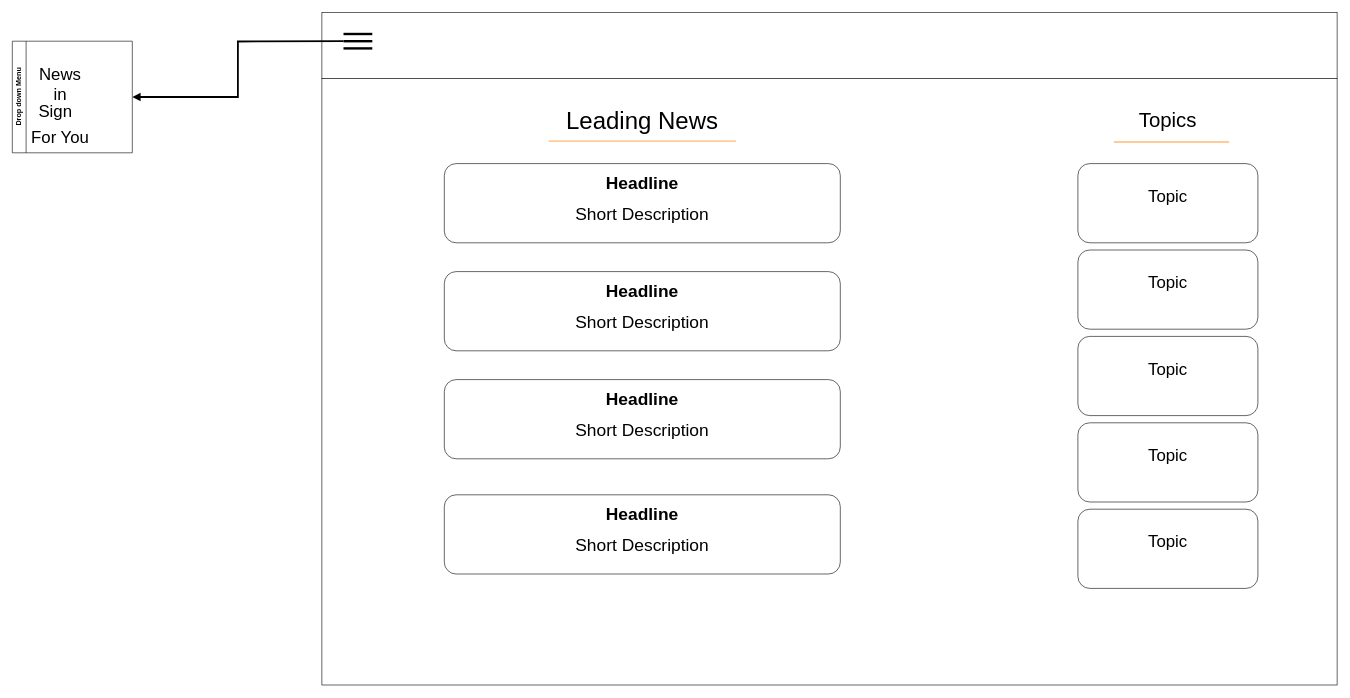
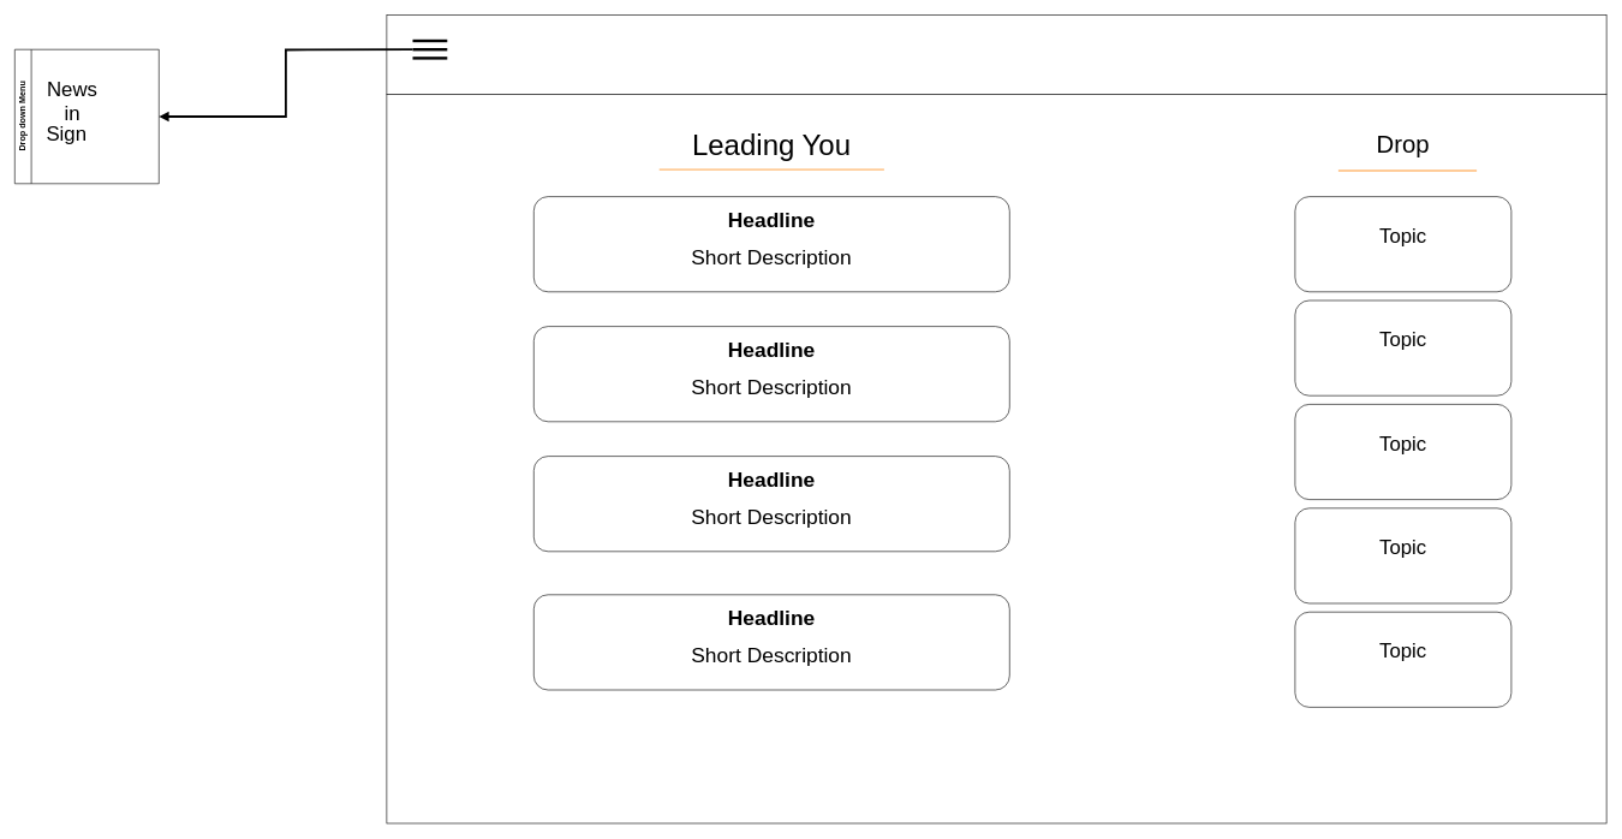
  <mxCell id="0" />
  <mxCell id="1" parent="0" />
  <mxCell id="2" value="" style="rounded=0;whiteSpace=wrap;html=1;" vertex="1" parent="1"><mxGeometry width="1692" height="110" as="geometry" x="536" y="20" /></mxCell>
  <mxCell id="3" value="" style="rounded=0;whiteSpace=wrap;html=1;" vertex="1" parent="1"><mxGeometry y="130" width="1692" height="1011" as="geometry" x="536" /></mxCell>
  <mxCell id="4" value="" style="endArrow=none;html=1;rounded=0;strokeWidth=4;" edge="1" parent="1"><mxGeometry width="50" height="50" relative="1" as="geometry"><mxPoint x="620" y="80" as="sourcePoint" /><mxPoint x="572" y="80" as="targetPoint" /><Array as="points"><mxPoint x="596" y="80" /></Array></mxGeometry></mxCell>
  <mxCell id="5" value="" style="endArrow=none;html=1;rounded=0;strokeWidth=4;" edge="1" parent="1"><mxGeometry width="50" height="50" relative="1" as="geometry"><mxPoint x="620" y="56" as="sourcePoint" /><mxPoint x="572" y="56" as="targetPoint" /><Array as="points" /></mxGeometry></mxCell>
  <mxCell id="6" value="" style="endArrow=none;html=1;rounded=0;strokeWidth=4;" edge="1" parent="1"><mxGeometry width="50" height="50" relative="1" as="geometry"><mxPoint x="620" y="68" as="sourcePoint" /><mxPoint x="572" y="68" as="targetPoint" /><Array as="points" /></mxGeometry></mxCell>
  <mxCell id="7" value="Drop down Menu" style="swimlane;horizontal=0;whiteSpace=wrap;html=1;" vertex="1" parent="1"><mxGeometry x="20" y="68" width="200" height="186" as="geometry" /></mxCell>
  <mxCell id="8" value="&lt;font style=&quot;font-size: 28px;&quot;&gt;Sign&lt;/font&gt;" style="text;html=1;align=center;verticalAlign=middle;whiteSpace=wrap;rounded=0;" vertex="1" parent="7"><mxGeometry x="24" y="94" width="96" height="44" as="geometry" /></mxCell>
- <mxCell id="9" value="&lt;font style=&quot;font-size: 28px;&quot;&gt;For You&lt;/font&gt;" style="text;html=1;align=center;verticalAlign=middle;whiteSpace=wrap;rounded=0;" vertex="1" parent="7"><mxGeometry x="24" y="138" width="112" height="44" as="geometry" /></mxCell>
  <mxCell id="10" value="&lt;font style=&quot;font-size: 28px;&quot;&gt;News in&lt;/font&gt;" style="text;html=1;align=center;verticalAlign=middle;whiteSpace=wrap;rounded=0;" vertex="1" parent="7"><mxGeometry x="32" y="50" width="96" height="44" as="geometry" /></mxCell>
  <mxCell id="11" value="" style="rounded=1;whiteSpace=wrap;html=1;" vertex="1" parent="1"><mxGeometry x="740" y="272" width="660" height="132" as="geometry" /></mxCell>
  <mxCell id="12" value="&lt;h1 align=&quot;center&quot; style=&quot;margin-top: 0px;&quot;&gt;&lt;font style=&quot;font-size: 29px;&quot;&gt;Headline&lt;/font&gt;&lt;/h1&gt;&lt;p align=&quot;center&quot;&gt;&lt;font style=&quot;font-size: 29px;&quot;&gt;&lt;font&gt;Short Description&lt;/font&gt;&lt;font&gt;&lt;br&gt;&lt;/font&gt;&lt;/font&gt;&lt;/p&gt;" style="text;html=1;whiteSpace=wrap;overflow=hidden;rounded=0;align=center;" vertex="1" parent="1"><mxGeometry x="836" y="281" width="468" height="114" as="geometry" /></mxCell>
  <mxCell id="13" value="" style="rounded=1;whiteSpace=wrap;html=1;" vertex="1" parent="1"><mxGeometry x="740" y="452" width="660" height="132" as="geometry" /></mxCell>
  <mxCell id="14" value="&lt;h1 align=&quot;center&quot; style=&quot;margin-top: 0px;&quot;&gt;&lt;font style=&quot;font-size: 29px;&quot;&gt;Headline&lt;/font&gt;&lt;/h1&gt;&lt;p align=&quot;center&quot;&gt;&lt;font style=&quot;font-size: 29px;&quot;&gt;&lt;font&gt;Short Description&lt;/font&gt;&lt;font&gt;&lt;br&gt;&lt;/font&gt;&lt;/font&gt;&lt;/p&gt;" style="text;html=1;whiteSpace=wrap;overflow=hidden;rounded=0;align=center;" vertex="1" parent="1"><mxGeometry x="836" y="461" width="468" height="114" as="geometry" /></mxCell>
  <mxCell id="15" value="" style="rounded=1;whiteSpace=wrap;html=1;" vertex="1" parent="1"><mxGeometry x="740" y="632" width="660" height="132" as="geometry" /></mxCell>
  <mxCell id="16" value="&lt;h1 align=&quot;center&quot; style=&quot;margin-top: 0px;&quot;&gt;&lt;font style=&quot;font-size: 29px;&quot;&gt;Headline&lt;/font&gt;&lt;/h1&gt;&lt;p align=&quot;center&quot;&gt;&lt;font style=&quot;font-size: 29px;&quot;&gt;&lt;font&gt;Short Description&lt;/font&gt;&lt;font&gt;&lt;br&gt;&lt;/font&gt;&lt;/font&gt;&lt;/p&gt;" style="text;html=1;whiteSpace=wrap;overflow=hidden;rounded=0;align=center;" vertex="1" parent="1"><mxGeometry x="836" y="641" width="468" height="114" as="geometry" /></mxCell>
  <mxCell id="17" value="" style="rounded=1;whiteSpace=wrap;html=1;" vertex="1" parent="1"><mxGeometry x="740" y="824" width="660" height="132" as="geometry" /></mxCell>
  <mxCell id="18" value="&lt;h1 align=&quot;center&quot; style=&quot;margin-top: 0px;&quot;&gt;&lt;font style=&quot;font-size: 29px;&quot;&gt;Headline&lt;/font&gt;&lt;/h1&gt;&lt;p align=&quot;center&quot;&gt;&lt;font style=&quot;font-size: 29px;&quot;&gt;&lt;font&gt;Short Description&lt;/font&gt;&lt;font&gt;&lt;br&gt;&lt;/font&gt;&lt;/font&gt;&lt;/p&gt;" style="text;html=1;whiteSpace=wrap;overflow=hidden;rounded=0;align=center;" vertex="1" parent="1"><mxGeometry x="836" y="833" width="468" height="114" as="geometry" /></mxCell>
  <mxCell id="19" value="" style="endArrow=none;html=1;rounded=0;exitX=1;exitY=0.5;exitDx=0;exitDy=0;strokeWidth=3;edgeStyle=orthogonalEdgeStyle;startArrow=block;startFill=1;" edge="1" parent="1" source="7"><mxGeometry width="50" height="50" relative="1" as="geometry"><mxPoint x="488" y="406" as="sourcePoint" /><mxPoint x="572" y="68" as="targetPoint" /></mxGeometry></mxCell>
  <mxCell id="20" value="" style="rounded=1;whiteSpace=wrap;html=1;" vertex="1" parent="1"><mxGeometry x="1796" y="272" width="300" height="132" as="geometry" /></mxCell>
  <mxCell id="21" value="&lt;font style=&quot;font-size: 28px;&quot;&gt;Topic&lt;/font&gt;" style="text;html=1;whiteSpace=wrap;overflow=hidden;rounded=0;align=center;" vertex="1" parent="1"><mxGeometry x="1820" y="302.5" width="252" height="65.5" as="geometry" /></mxCell>
  <mxCell id="22" value="" style="rounded=1;whiteSpace=wrap;html=1;" vertex="1" parent="1"><mxGeometry x="1796" y="416" width="300" height="132" as="geometry" /></mxCell>
  <mxCell id="23" value="&lt;font style=&quot;font-size: 28px;&quot;&gt;Topic&lt;/font&gt;" style="text;html=1;whiteSpace=wrap;overflow=hidden;rounded=0;align=center;" vertex="1" parent="1"><mxGeometry x="1820" y="446.5" width="252" height="65.5" as="geometry" /></mxCell>
  <mxCell id="24" value="" style="rounded=1;whiteSpace=wrap;html=1;" vertex="1" parent="1"><mxGeometry x="1796" y="560" width="300" height="132" as="geometry" /></mxCell>
  <mxCell id="25" value="&lt;font style=&quot;font-size: 28px;&quot;&gt;Topic&lt;/font&gt;" style="text;html=1;whiteSpace=wrap;overflow=hidden;rounded=0;align=center;" vertex="1" parent="1"><mxGeometry x="1820" y="590.5" width="252" height="65.5" as="geometry" /></mxCell>
  <mxCell id="26" value="" style="rounded=1;whiteSpace=wrap;html=1;" vertex="1" parent="1"><mxGeometry x="1796" y="704" width="300" height="132" as="geometry" /></mxCell>
  <mxCell id="27" value="&lt;font style=&quot;font-size: 28px;&quot;&gt;Topic&lt;/font&gt;" style="text;html=1;whiteSpace=wrap;overflow=hidden;rounded=0;align=center;" vertex="1" parent="1"><mxGeometry x="1820" y="734.5" width="252" height="65.5" as="geometry" /></mxCell>
  <mxCell id="28" value="" style="rounded=1;whiteSpace=wrap;html=1;" vertex="1" parent="1"><mxGeometry x="1796" y="848" width="300" height="132" as="geometry" /></mxCell>
  <mxCell id="29" value="&lt;font style=&quot;font-size: 28px;&quot;&gt;Topic&lt;/font&gt;" style="text;html=1;whiteSpace=wrap;overflow=hidden;rounded=0;align=center;" vertex="1" parent="1"><mxGeometry x="1820" y="878.5" width="252" height="65.5" as="geometry" /></mxCell>
- <mxCell id="30" value="&lt;font style=&quot;font-size: 40px;&quot;&gt;Leading News&lt;br&gt;&lt;/font&gt;" style="text;html=1;align=center;verticalAlign=middle;whiteSpace=wrap;rounded=0;" vertex="1" parent="1"><mxGeometry x="800" y="140" width="540" height="120" as="geometry" /></mxCell>
- <mxCell id="31" value="&lt;font style=&quot;font-size: 34px;&quot;&gt;Topics&lt;/font&gt;" style="text;html=1;align=center;verticalAlign=middle;whiteSpace=wrap;rounded=0;" vertex="1" parent="1"><mxGeometry x="1862" y="164" width="168" height="72" as="geometry" /></mxCell>
+ <mxCell id="30" value="&lt;font style=&quot;font-size: 40px;&quot;&gt;Leading You&lt;br&gt;&lt;/font&gt;" style="text;html=1;align=center;verticalAlign=middle;whiteSpace=wrap;rounded=0;" vertex="1" parent="1"><mxGeometry x="800" y="140" width="540" height="120" as="geometry" /></mxCell>
+ <mxCell id="31" value="&lt;font style=&quot;font-size: 34px;&quot;&gt;Drop&lt;/font&gt;" style="text;html=1;align=center;verticalAlign=middle;whiteSpace=wrap;rounded=0;" vertex="1" parent="1"><mxGeometry x="1862" y="164" width="168" height="72" as="geometry" /></mxCell>
  <mxCell id="32" value="" style="endArrow=none;html=1;rounded=0;strokeWidth=3;strokeColor=#FFCC99;" edge="1" parent="1"><mxGeometry width="50" height="50" relative="1" as="geometry"><mxPoint x="914" y="234.46" as="sourcePoint" /><mxPoint x="1226" y="234.46" as="targetPoint" /><Array as="points" /></mxGeometry></mxCell>
  <mxCell id="33" value="" style="endArrow=none;html=1;rounded=0;strokeWidth=3;strokeColor=#FFCC99;" edge="1" parent="1"><mxGeometry width="50" height="50" relative="1" as="geometry"><mxPoint x="1856" y="236" as="sourcePoint" /><mxPoint x="2048" y="236" as="targetPoint" /><Array as="points" /></mxGeometry></mxCell>
